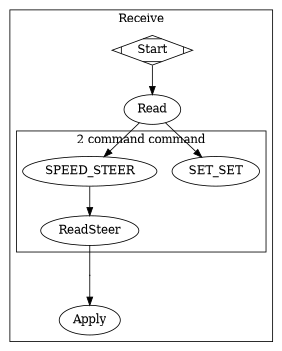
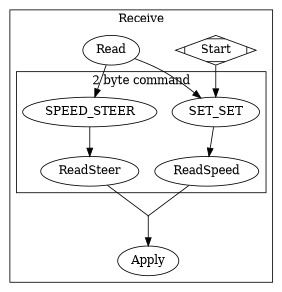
  digraph {
    compound=true
    n1 [label=SET_SET]
+   ReadSpeed
    n3 [label=SPEED_STEER]
    ReadSteer
    ec [height=0.01 shape=point width=0.01]
    Start [shape=Mdiamond]
    Read
    Apply
    subgraph cluster_1 {
      label=Receive
      ec
      Start
      Read
      Apply
      subgraph cluster_2 {
-       label="2 command command"
+       label="2 byte command"
        n1
+       ReadSpeed
        n3
        ReadSteer
      }
    }
+   n1 -> ReadSpeed
+   ReadSpeed -> ec [dir=none]
    n3 -> ReadSteer
    ReadSteer -> ec [dir=none]
    ec -> Apply
-   Start -> Read
+   Start -> n1
    Read -> n1
    Read -> n3
  }
